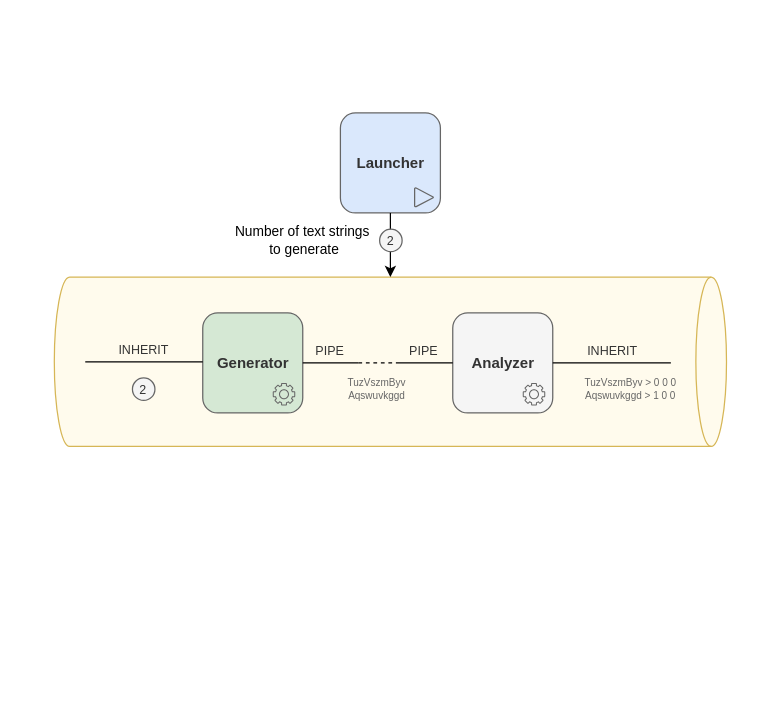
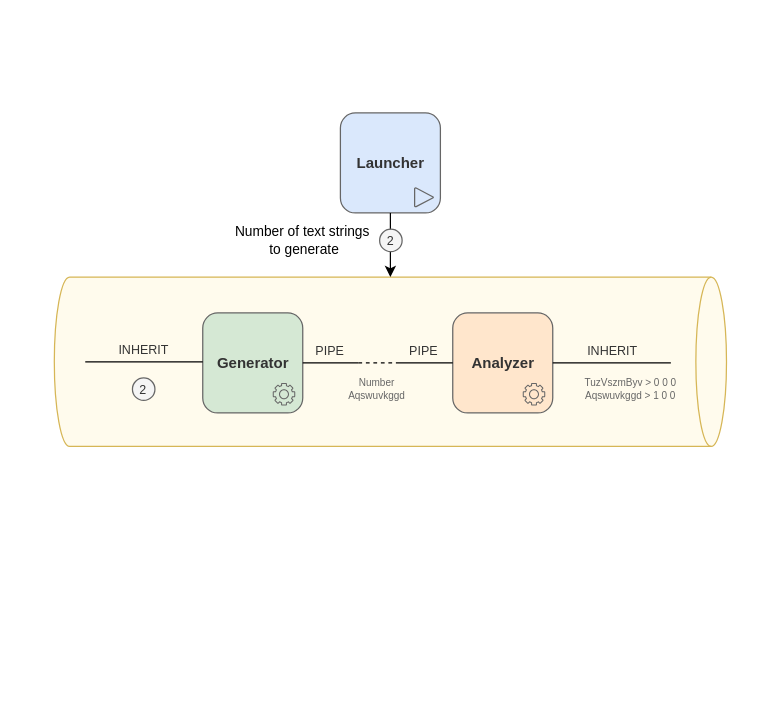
  <mxCell id="0" />
  <mxCell id="1" parent="0" />
  <mxCell id="2" value="" style="rounded=1;whiteSpace=wrap;html=1;arcSize=0;spacing=2;strokeColor=none;" parent="1" vertex="1"><mxGeometry x="20.12" y="69" width="583" height="312" as="geometry" /></mxCell>
  <mxCell id="3" value="" style="shape=cylinder3;whiteSpace=wrap;html=1;boundedLbl=1;backgroundOutline=1;size=12.257;rotation=90;fillColor=#FFFBED;strokeColor=#d6b656;" parent="1" vertex="1"><mxGeometry x="243.87" y="20" width="135.5" height="537.75" as="geometry" /></mxCell>
  <mxCell id="4" value="Launcher" style="rounded=1;whiteSpace=wrap;html=1;fillColor=#dae8fc;strokeColor=#666666;fontStyle=1;fontColor=#333333;aspect=fixed;" parent="1" vertex="1"><mxGeometry x="271.62" y="89.87" width="80" height="80" as="geometry" /></mxCell>
  <mxCell id="5" style="edgeStyle=orthogonalEdgeStyle;rounded=0;orthogonalLoop=1;jettySize=auto;html=1;exitX=0.5;exitY=1;exitDx=0;exitDy=0;entryX=0;entryY=0.5;entryDx=0;entryDy=0;entryPerimeter=0;" parent="1" source="4" target="3" edge="1"><mxGeometry relative="1" as="geometry" /></mxCell>
  <mxCell id="6" value="Number of text strings&lt;div&gt;&amp;nbsp;to generate&lt;/div&gt;" style="edgeLabel;html=1;align=center;verticalAlign=middle;resizable=0;points=[];fontSize=11;" parent="5" vertex="1" connectable="0"><mxGeometry x="-0.147" y="-1" relative="1" as="geometry"><mxPoint x="-70" as="offset" /></mxGeometry></mxCell>
  <mxCell id="7" value="Generator" style="whiteSpace=wrap;html=1;aspect=fixed;fillColor=#d5e8d4;strokeColor=#666666;fontStyle=1;fontColor=#333333;rounded=1;" parent="1" vertex="1"><mxGeometry x="161.5" y="249.87" width="80" height="80" as="geometry" /></mxCell>
- <mxCell id="8" value="Analyzer" style="whiteSpace=wrap;html=1;aspect=fixed;fillColor=#f5f5f5;strokeColor=#666666;fontStyle=1;fontColor=#333333;rounded=1;" parent="1" vertex="1"><mxGeometry x="361.5" y="249.87" width="80" height="80" as="geometry" /></mxCell>
+ <mxCell id="8" value="Analyzer" style="whiteSpace=wrap;html=1;aspect=fixed;fillColor=#ffe6cc;strokeColor=#666666;fontStyle=1;fontColor=#333333;rounded=1;" parent="1" vertex="1"><mxGeometry x="361.5" y="249.87" width="80" height="80" as="geometry" /></mxCell>
  <mxCell id="9" value="" style="endArrow=none;dashed=1;html=1;rounded=0;exitX=1;exitY=1;exitDx=0;exitDy=0;entryX=0;entryY=1;entryDx=0;entryDy=0;" parent="1" source="13" target="14" edge="1"><mxGeometry width="50" height="50" relative="1" as="geometry"><mxPoint x="256" y="269.87" as="sourcePoint" /><mxPoint x="306" y="219.87" as="targetPoint" /></mxGeometry></mxCell>
  <mxCell id="10" value="" style="endArrow=none;html=1;rounded=0;exitX=1;exitY=1;exitDx=0;exitDy=0;entryX=1;entryY=0.5;entryDx=0;entryDy=0;" parent="1" source="15" target="8" edge="1"><mxGeometry width="50" height="50" relative="1" as="geometry"><mxPoint x="507.5" y="289.54" as="sourcePoint" /><mxPoint x="441.5" y="289.54" as="targetPoint" /></mxGeometry></mxCell>
  <mxCell id="11" value="" style="endArrow=none;html=1;rounded=0;exitX=0;exitY=0.5;exitDx=0;exitDy=0;" parent="1" source="8" edge="1"><mxGeometry width="50" height="50" relative="1" as="geometry"><mxPoint x="361.5" y="289.54" as="sourcePoint" /><mxPoint x="316" y="289.87" as="targetPoint" /></mxGeometry></mxCell>
  <mxCell id="12" value="" style="endArrow=none;html=1;rounded=0;entryX=1;entryY=0.5;entryDx=0;entryDy=0;" parent="1" target="7" edge="1"><mxGeometry width="50" height="50" relative="1" as="geometry"><mxPoint x="286" y="289.87" as="sourcePoint" /><mxPoint x="241.5" y="289.54" as="targetPoint" /></mxGeometry></mxCell>
  <mxCell id="13" value="PIPE" style="text;html=1;align=center;verticalAlign=middle;whiteSpace=wrap;rounded=0;fontSize=10;fontColor=#333333;" parent="1" vertex="1"><mxGeometry x="241" y="269.87" width="45" height="20" as="geometry" /></mxCell>
  <mxCell id="14" value="PIPE" style="text;html=1;align=center;verticalAlign=middle;whiteSpace=wrap;rounded=0;fontSize=10;fontColor=#333333;" parent="1" vertex="1"><mxGeometry x="316" y="269.87" width="45" height="20" as="geometry" /></mxCell>
  <mxCell id="15" value="INHERIT" style="text;html=1;align=center;verticalAlign=middle;whiteSpace=wrap;rounded=0;fontSize=10;fontColor=#333333;" parent="1" vertex="1"><mxGeometry x="441.5" y="269.87" width="94.5" height="20" as="geometry" /></mxCell>
  <mxCell id="16" value="" style="sketch=0;outlineConnect=0;dashed=0;verticalLabelPosition=bottom;verticalAlign=top;align=center;html=1;fontSize=12;fontStyle=0;aspect=fixed;pointerEvents=1;shape=mxgraph.aws4.gear;fillColor=#666666;strokeColor=#666666;strokeWidth=1;" parent="1" vertex="1"><mxGeometry x="217.5" y="305.87" width="18" height="18" as="geometry" /></mxCell>
  <mxCell id="17" value="" style="sketch=0;outlineConnect=0;dashed=0;verticalLabelPosition=bottom;verticalAlign=top;align=center;html=1;fontSize=12;fontStyle=0;aspect=fixed;pointerEvents=1;shape=mxgraph.aws4.gear;fillColor=#666666;strokeColor=#666666;strokeWidth=1;" parent="1" vertex="1"><mxGeometry x="417.5" y="305.87" width="18" height="18" as="geometry" /></mxCell>
  <mxCell id="18" value="" style="strokeWidth=1;html=1;shape=mxgraph.flowchart.extract_or_measurement;whiteSpace=wrap;rotation=90;fillColor=none;strokeColor=#666666;" parent="1" vertex="1"><mxGeometry x="331" y="149.87" width="15" height="15" as="geometry" /></mxCell>
  <mxCell id="19" value="2" style="ellipse;whiteSpace=wrap;html=1;aspect=fixed;fillColor=#f5f5f5;strokeColor=#666666;fontSize=10;fontColor=#333333;" parent="1" vertex="1"><mxGeometry x="303" y="182.87" width="18" height="18" as="geometry" /></mxCell>
  <mxCell id="20" value="2" style="ellipse;whiteSpace=wrap;html=1;aspect=fixed;fillColor=#f5f5f5;strokeColor=#666666;fontSize=10;fontColor=#333333;" parent="1" vertex="1"><mxGeometry x="105.25" y="301.87" width="18" height="18" as="geometry" /></mxCell>
- <mxCell id="21" value="&lt;font style=&quot;font-size: 8px;&quot; color=&quot;#666666&quot;&gt;TuzVszmByv&lt;/font&gt;&lt;div style=&quot;font-size: 8px;&quot;&gt;&lt;font style=&quot;font-size: 8px;&quot; color=&quot;#666666&quot;&gt;Aqswuvkggd&lt;/font&gt;&lt;/div&gt;" style="text;html=1;align=center;verticalAlign=middle;whiteSpace=wrap;rounded=0;fontSize=8;" parent="1" vertex="1"><mxGeometry x="256" y="295.87" width="90" height="30" as="geometry" /></mxCell>
+ <mxCell id="21" value="&lt;font style=&quot;font-size: 8px;&quot; color=&quot;#666666&quot;&gt;Number&lt;/font&gt;&lt;div style=&quot;font-size: 8px;&quot;&gt;&lt;font style=&quot;font-size: 8px;&quot; color=&quot;#666666&quot;&gt;Aqswuvkggd&lt;/font&gt;&lt;/div&gt;" style="text;html=1;align=center;verticalAlign=middle;whiteSpace=wrap;rounded=0;fontSize=8;" parent="1" vertex="1"><mxGeometry x="256" y="295.87" width="90" height="30" as="geometry" /></mxCell>
  <mxCell id="22" value="&lt;font style=&quot;font-size: 8px;&quot; color=&quot;#666666&quot;&gt;TuzVszmByv&amp;nbsp;&lt;/font&gt;&lt;font color=&quot;#666666&quot;&gt;&amp;gt; 0 0 0&lt;/font&gt;&lt;div style=&quot;font-size: 8px;&quot;&gt;&lt;font style=&quot;font-size: 8px;&quot; color=&quot;#666666&quot;&gt;Aqswuvkggd &amp;gt; 1 0 0&lt;/font&gt;&lt;/div&gt;" style="text;html=1;align=center;verticalAlign=middle;whiteSpace=wrap;rounded=0;fontSize=8;" parent="1" vertex="1"><mxGeometry x="458.75" y="295.87" width="90" height="30" as="geometry" /></mxCell>
  <mxCell id="23" value="" style="endArrow=none;html=1;rounded=0;exitX=1;exitY=1;exitDx=0;exitDy=0;entryX=1;entryY=0.5;entryDx=0;entryDy=0;" parent="1" source="24" edge="1"><mxGeometry width="50" height="50" relative="1" as="geometry"><mxPoint x="133" y="288.67" as="sourcePoint" /><mxPoint x="67.5" y="289" as="targetPoint" /></mxGeometry></mxCell>
  <mxCell id="24" value="INHERIT" style="text;html=1;align=center;verticalAlign=middle;whiteSpace=wrap;rounded=0;fontSize=10;fontColor=#333333;" parent="1" vertex="1"><mxGeometry x="67" y="269" width="94.5" height="20" as="geometry" /></mxCell>
